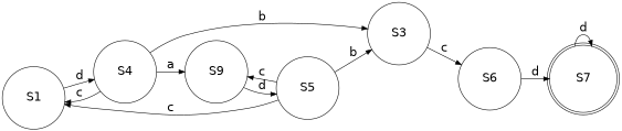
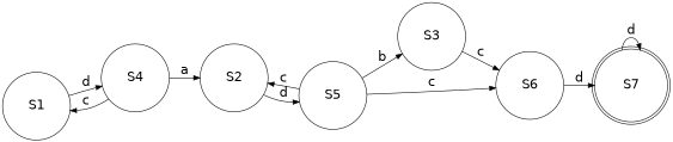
  digraph {
    fontname="DejaVu Sans"
    rankdir=LR
    splines=true
    node [fontname="DejaVu Sans" fontsize=20 shape=circle]
    edge [fontname="DejaVu Sans" fontsize=20]
    n1 [height=0.5 label=S1 width=1.5]
    n2 [height=0.5 label=S4 width=1.5]
-   n3 [height=0.5 label=S9 width=1.5]
+   n3 [height=0.5 label=S2 width=1.5]
    n4 [height=0.5 label=S5 width=1.5]
    n5 [height=0.5 label=S3 width=1.5]
    n6 [height=0.5 label=S6 width=1.5]
    n7 [height=0.5 label=S7 peripheries=2 width=1.5]
    n1 -> n2 [label=d]
    n2 -> n1 [label=c]
    n2 -> n3 [label=a]
-   n2 -> n5 [label=b]
    n3 -> n4 [label=d]
-   n4 -> n1 [label=c]
+   n4 -> n6 [label=c]
    n4 -> n3 [label=c]
    n4 -> n5 [label=b]
    n5 -> n6 [label=c]
    n6 -> n7 [label=d]
    n7 -> n7 [label=d]
  }
